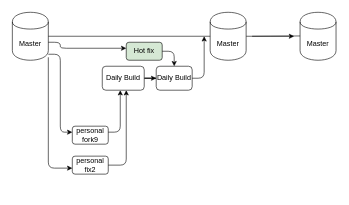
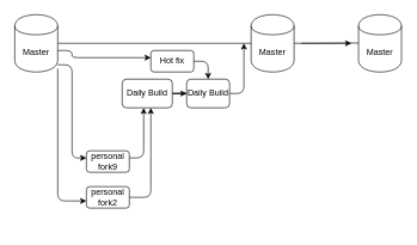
  <mxCell id="0" />
  <mxCell id="1" parent="0" />
  <mxCell id="2" value="Master" style="shape=cylinder;whiteSpace=wrap;html=1;boundedLbl=1;backgroundOutline=1;" vertex="1" parent="1"><mxGeometry x="20" y="20" width="60" height="80" as="geometry" /></mxCell>
  <mxCell id="3" value="" style="edgeStyle=orthogonalEdgeStyle;rounded=0;orthogonalLoop=1;jettySize=auto;html=1;" edge="1" parent="1" source="4"><mxGeometry relative="1" as="geometry"><mxPoint x="490" y="60" as="targetPoint" /></mxGeometry></mxCell>
  <mxCell id="4" value="Master" style="shape=cylinder;whiteSpace=wrap;html=1;boundedLbl=1;backgroundOutline=1;" vertex="1" parent="1"><mxGeometry x="350" y="20" width="60" height="80" as="geometry" /></mxCell>
  <mxCell id="5" value="Master" style="shape=cylinder;whiteSpace=wrap;html=1;boundedLbl=1;backgroundOutline=1;" vertex="1" parent="1"><mxGeometry x="500" y="20" width="60" height="80" as="geometry" /></mxCell>
  <mxCell id="6" value="" style="endArrow=none;html=1;entryX=0;entryY=0.5;entryDx=0;entryDy=0;exitX=1;exitY=0.5;exitDx=0;exitDy=0;" edge="1" parent="1" source="2" target="4"><mxGeometry width="50" height="50" relative="1" as="geometry"><mxPoint x="80" y="70" as="sourcePoint" /><mxPoint x="130" y="20" as="targetPoint" /></mxGeometry></mxCell>
  <mxCell id="7" value="" style="endArrow=none;html=1;entryX=0;entryY=0.5;entryDx=0;entryDy=0;" edge="1" parent="1"><mxGeometry width="50" height="50" relative="1" as="geometry"><mxPoint x="420" y="60" as="sourcePoint" /><mxPoint x="500" y="59.5" as="targetPoint" /></mxGeometry></mxCell>
  <mxCell id="8" value="" style="edgeStyle=elbowEdgeStyle;elbow=vertical;endArrow=classic;html=1;exitX=1;exitY=0.938;exitDx=0;exitDy=0;exitPerimeter=0;" edge="1" parent="1" source="2"><mxGeometry width="50" height="50" relative="1" as="geometry"><mxPoint x="100" y="180" as="sourcePoint" /><mxPoint x="120" y="280" as="targetPoint" /><Array as="points"><mxPoint x="100" y="280" /><mxPoint x="90" y="150" /><mxPoint x="80" y="150" /></Array></mxGeometry></mxCell>
  <mxCell id="9" value="" style="edgeStyle=elbowEdgeStyle;elbow=horizontal;endArrow=classic;html=1;exitX=1;exitY=0.938;exitDx=0;exitDy=0;exitPerimeter=0;" edge="1" parent="1"><mxGeometry width="50" height="50" relative="1" as="geometry"><mxPoint x="80" y="90" as="sourcePoint" /><mxPoint x="120" y="220" as="targetPoint" /><Array as="points"><mxPoint x="100" y="190" /></Array></mxGeometry></mxCell>
  <mxCell id="10" value="personal fork9" style="rounded=1;whiteSpace=wrap;html=1;" vertex="1" parent="1"><mxGeometry x="120" y="210" width="60" height="30" as="geometry" /></mxCell>
- <mxCell id="11" value="personal fix2" style="rounded=1;whiteSpace=wrap;html=1;" vertex="1" parent="1"><mxGeometry x="120" y="260" width="60" height="30" as="geometry" /></mxCell>
+ <mxCell id="11" value="personal fork2" style="rounded=1;whiteSpace=wrap;html=1;" vertex="1" parent="1"><mxGeometry x="120" y="260" width="60" height="30" as="geometry" /></mxCell>
  <mxCell id="12" value="" style="edgeStyle=elbowEdgeStyle;elbow=horizontal;endArrow=classic;html=1;exitX=1;exitY=0.938;exitDx=0;exitDy=0;exitPerimeter=0;" edge="1" parent="1"><mxGeometry width="50" height="50" relative="1" as="geometry"><mxPoint x="180" y="220" as="sourcePoint" /><mxPoint x="200" y="150" as="targetPoint" /><Array as="points"><mxPoint x="200" y="320" /></Array></mxGeometry></mxCell>
  <mxCell id="13" value="" style="edgeStyle=elbowEdgeStyle;elbow=horizontal;endArrow=classic;html=1;exitX=1;exitY=0.5;exitDx=0;exitDy=0;" edge="1" parent="1" source="11"><mxGeometry width="50" height="50" relative="1" as="geometry"><mxPoint x="190" y="230" as="sourcePoint" /><mxPoint x="210" y="150" as="targetPoint" /><Array as="points"><mxPoint x="210" y="220" /></Array></mxGeometry></mxCell>
  <mxCell id="14" value="" style="edgeStyle=orthogonalEdgeStyle;rounded=0;orthogonalLoop=1;jettySize=auto;html=1;" edge="1" parent="1" source="15" target="16"><mxGeometry relative="1" as="geometry" /></mxCell>
  <mxCell id="15" value="Daily Build" style="rounded=1;whiteSpace=wrap;html=1;" vertex="1" parent="1"><mxGeometry x="170" y="110" width="70" height="40" as="geometry" /></mxCell>
  <mxCell id="16" value="Daily Build" style="rounded=1;whiteSpace=wrap;html=1;" vertex="1" parent="1"><mxGeometry x="260" y="110" width="60" height="40" as="geometry" /></mxCell>
  <mxCell id="17" value="" style="edgeStyle=elbowEdgeStyle;elbow=horizontal;endArrow=classic;html=1;exitX=1;exitY=0.5;exitDx=0;exitDy=0;" edge="1" parent="1" source="16"><mxGeometry width="50" height="50" relative="1" as="geometry"><mxPoint x="318" y="137" as="sourcePoint" /><mxPoint x="340" y="60" as="targetPoint" /><Array as="points"><mxPoint x="340" y="110" /></Array></mxGeometry></mxCell>
  <mxCell id="18" value="" style="edgeStyle=elbowEdgeStyle;elbow=horizontal;endArrow=classic;html=1;exitX=1;exitY=0.938;exitDx=0;exitDy=0;exitPerimeter=0;" edge="1" parent="1"><mxGeometry width="50" height="50" relative="1" as="geometry"><mxPoint x="80" y="70" as="sourcePoint" /><mxPoint x="210" y="80" as="targetPoint" /><Array as="points"><mxPoint x="100" y="170" /></Array></mxGeometry></mxCell>
- <mxCell id="19" value="Hot fix" style="rounded=1;whiteSpace=wrap;html=1;fillColor=#d5e8d4;" vertex="1" parent="1"><mxGeometry x="210" y="70" width="60" height="30" as="geometry" /></mxCell>
+ <mxCell id="19" value="Hot fix" style="rounded=1;whiteSpace=wrap;html=1;" vertex="1" parent="1"><mxGeometry x="210" y="70" width="60" height="30" as="geometry" /></mxCell>
  <mxCell id="20" value="" style="edgeStyle=elbowEdgeStyle;elbow=horizontal;endArrow=classic;html=1;exitX=1;exitY=0.5;exitDx=0;exitDy=0;entryX=0.5;entryY=0;entryDx=0;entryDy=0;" edge="1" parent="1" source="19" target="16"><mxGeometry width="50" height="50" relative="1" as="geometry"><mxPoint x="190" y="230" as="sourcePoint" /><mxPoint x="210" y="160" as="targetPoint" /><Array as="points"><mxPoint x="290" y="85" /></Array></mxGeometry></mxCell>
